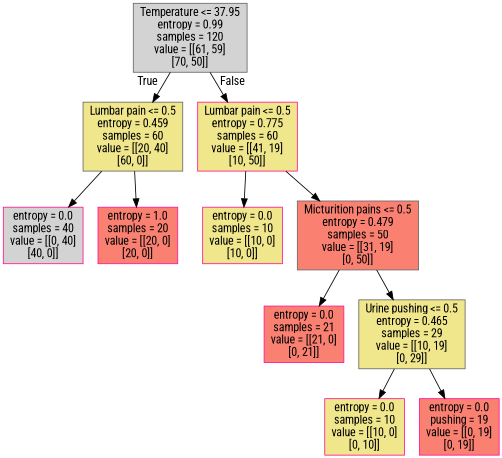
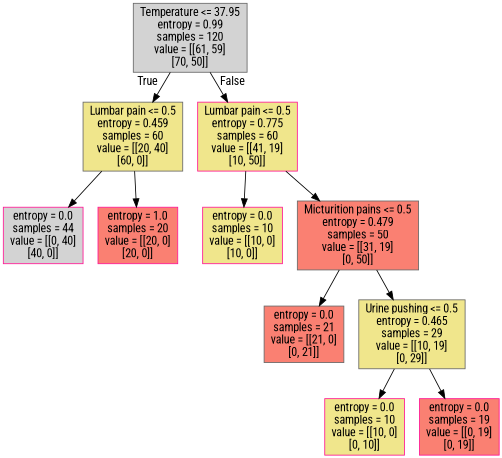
  digraph {
    fontname="Roboto Condensed"
    node [color=deeppink fillcolor=khaki fontname="Roboto Condensed" shape=box style=filled]
    edge [fontname="Roboto Condensed"]
    n1 [color=gray40 fillcolor=lightgrey label="Temperature <= 37.95\nentropy = 0.99\nsamples = 120\nvalue = [[61, 59]\n[70, 50]]"]
    n2 [color=gray40 label="Lumbar pain <= 0.5\nentropy = 0.459\nsamples = 60\nvalue = [[20, 40]\n[60, 0]]"]
    n3 [label="Lumbar pain <= 0.5\nentropy = 0.775\nsamples = 60\nvalue = [[41, 19]\n[10, 50]]"]
-   n4 [fillcolor=lightgrey label="entropy = 0.0\nsamples = 40\nvalue = [[0, 40]\n[40, 0]]"]
+   n4 [fillcolor=lightgrey label="entropy = 0.0\nsamples = 44\nvalue = [[0, 40]\n[40, 0]]"]
    n5 [fillcolor=salmon label="entropy = 1.0\nsamples = 20\nvalue = [[20, 0]\n[20, 0]]"]
    n6 [label="entropy = 0.0\nsamples = 10\nvalue = [[10, 0]\n[10, 0]]"]
    n7 [color=gray40 fillcolor=salmon label="Micturition pains <= 0.5\nentropy = 0.479\nsamples = 50\nvalue = [[31, 19]\n[0, 50]]"]
-   n8 [fillcolor=salmon label="entropy = 0.0\nsamples = 21\nvalue = [[21, 0]\n[0, 21]]"]
+   n8 [color=gray40 fillcolor=salmon label="entropy = 0.0\nsamples = 21\nvalue = [[21, 0]\n[0, 21]]"]
    n9 [color=gray40 label="Urine pushing <= 0.5\nentropy = 0.465\nsamples = 29\nvalue = [[10, 19]\n[0, 29]]"]
    n10 [label="entropy = 0.0\nsamples = 10\nvalue = [[10, 0]\n[0, 10]]"]
-   n11 [fillcolor=salmon label="entropy = 0.0\npushing = 19\nvalue = [[0, 19]\n[0, 19]]"]
+   n11 [fillcolor=salmon label="entropy = 0.0\nsamples = 19\nvalue = [[0, 19]\n[0, 19]]"]
    n1 -> n2 [headlabel=True labelangle=45 labeldistance=2.5]
    n1 -> n3 [headlabel=False labelangle=-45 labeldistance=2.5]
    n2 -> n4
    n2 -> n5
    n3 -> n6
    n3 -> n7
    n7 -> n8
    n7 -> n9
    n9 -> n10
    n9 -> n11
  }
